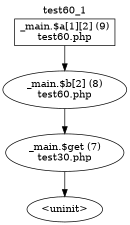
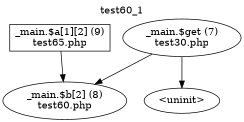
  digraph {
    label=test60_1
    labelloc=t
    node [shape=ellipse]
-   n1 [label="_main.$a[1][2] (9)\ntest60.php" shape=box]
+   n1 [label="_main.$a[1][2] (9)\ntest65.php" shape=box]
    n2 [label="_main.$b[2] (8)\ntest60.php"]
    n3 [label="_main.$get (7)\ntest30.php"]
    n4 [label="<uninit>"]
    n1 -> n2
-   n2 -> n3
+   n3 -> n2
    n3 -> n4
  }
